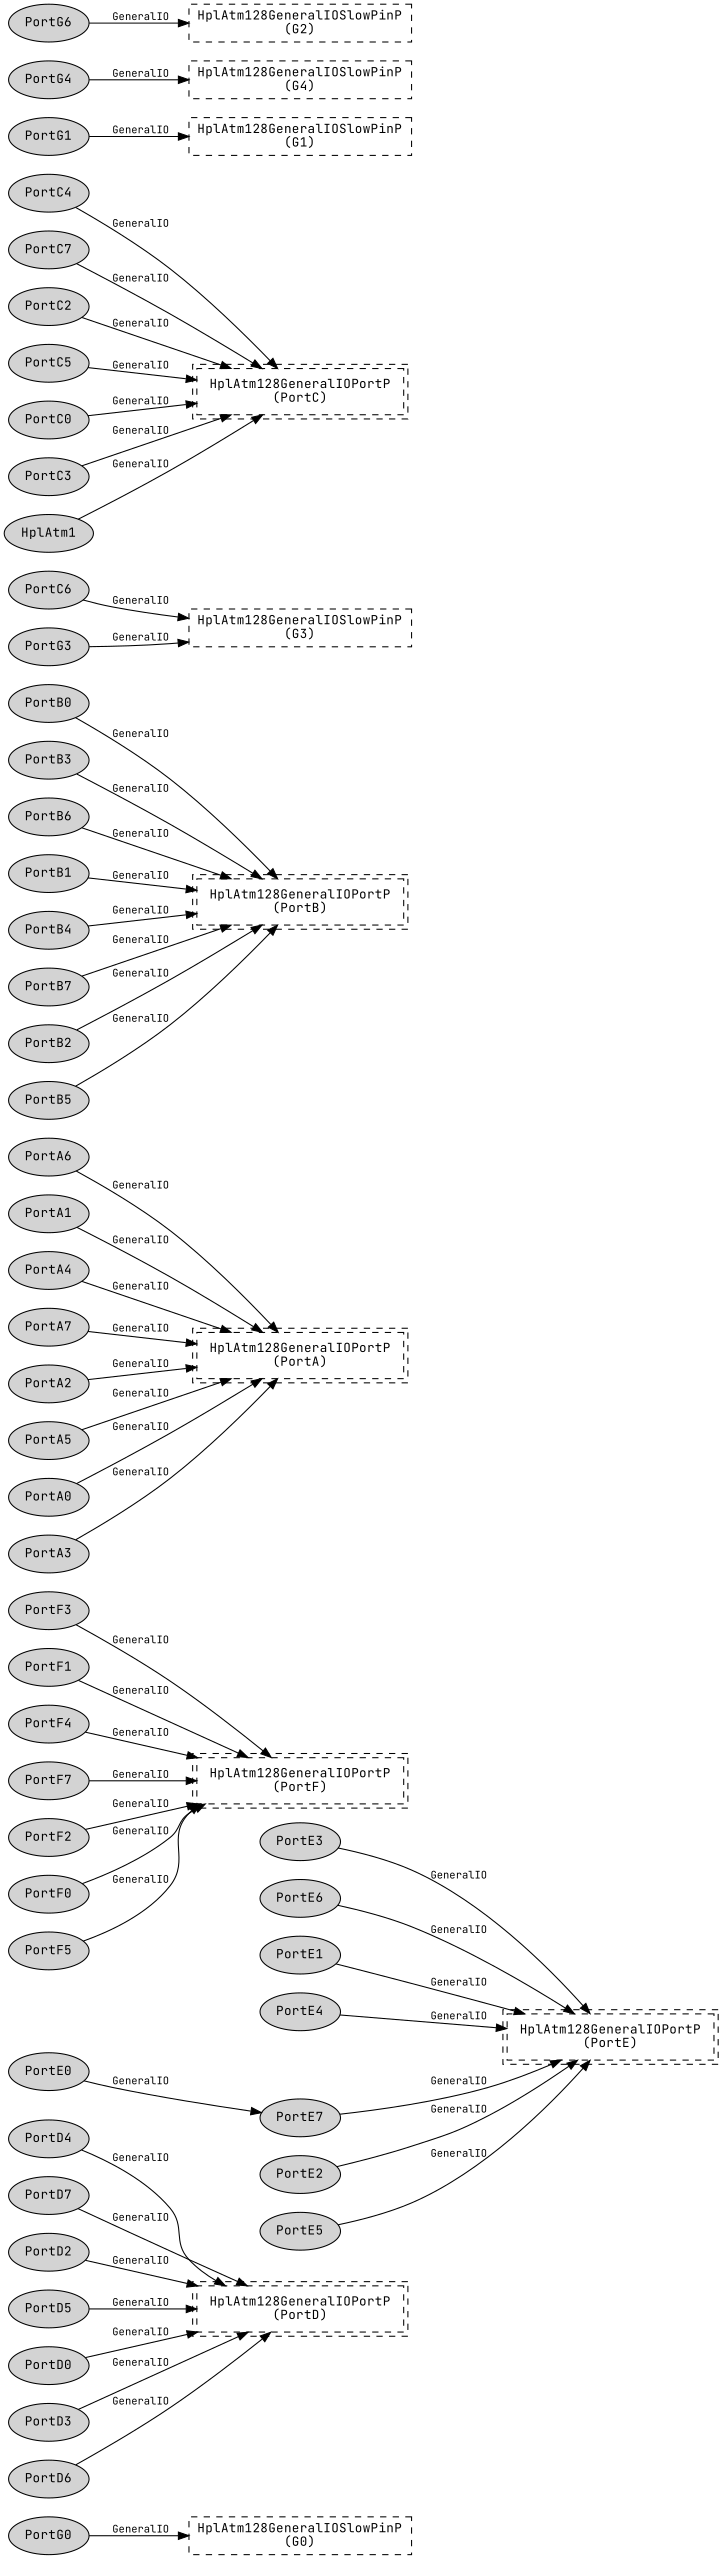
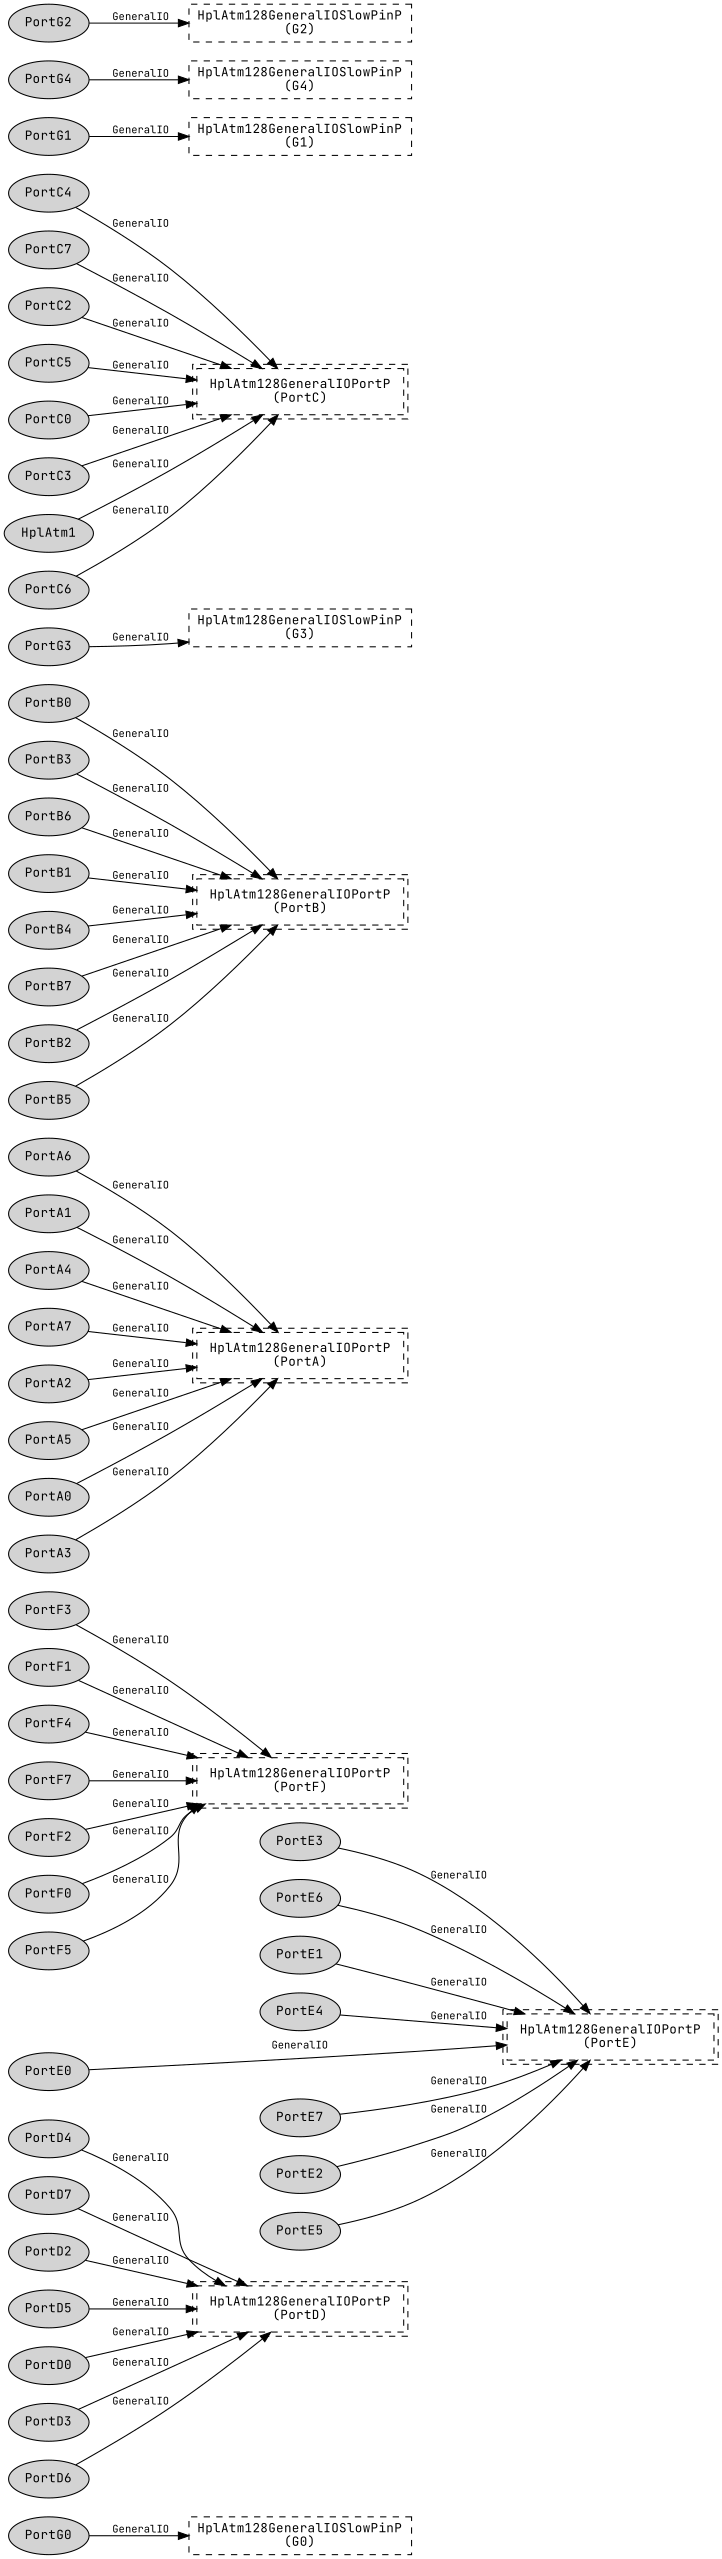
  digraph {
    fontname="JetBrains Mono"
    rankdir=LR
    node [fontname="JetBrains Mono" fontsize=12 shape=ellipse style=filled]
    edge [fontname="JetBrains Mono" fontsize=10]
    n1 [label=PortG0]
    n2 [label="HplAtm128GeneralIOSlowPinP\n(G0)" shape=box style=dashed]
    n3 [label="HplAtm128GeneralIOPortP\n(PortD)" peripheries=2 shape=box style=dashed]
    n4 [label=PortE3]
    n5 [label="HplAtm128GeneralIOPortP\n(PortE)" peripheries=2 shape=box style=dashed]
    n6 [label=PortF3]
    n7 [label="HplAtm128GeneralIOPortP\n(PortF)" peripheries=2 shape=box style=dashed]
    n8 [label=PortA6]
    n9 [label="HplAtm128GeneralIOPortP\n(PortA)" peripheries=2 shape=box style=dashed]
    n10 [label=PortF1]
    n11 [label=PortB0]
    n12 [label="HplAtm128GeneralIOPortP\n(PortB)" peripheries=2 shape=box style=dashed]
    n13 [label=PortC2]
    n14 [label="HplAtm128GeneralIOPortP\n(PortC)" peripheries=2 shape=box style=dashed]
    n15 [label=PortD4]
    n16 [label=PortE6]
    n17 [label=PortA1]
    n18 [label=PortB3]
    n19 [label=PortC5]
    n20 [label=PortD7]
    n21 [label=PortG3]
    n22 [label="HplAtm128GeneralIOSlowPinP\n(G3)" shape=box style=dashed]
    n23 [label=PortE1]
    n24 [label=PortA4]
    n25 [label=PortB6]
    n26 [label=PortG1]
    n27 [label="HplAtm128GeneralIOSlowPinP\n(G1)" shape=box style=dashed]
    n28 [label=PortC0]
    n29 [label=PortD2]
    n30 [label=PortE4]
    n31 [label=PortF4]
    n32 [label=PortA7]
    n33 [label=PortB1]
    n34 [label=PortC3]
    n35 [label=PortD5]
    n36 [label=PortE7]
    n37 [label=PortA2]
    n38 [label=PortB4]
    n39 [label=PortC6]
    n40 [label=PortF7]
    n41 [label=PortD0]
    n42 [label=PortE2]
    n43 [label=PortF2]
    n44 [label=PortG4]
    n45 [label="HplAtm128GeneralIOSlowPinP\n(G4)" shape=box style=dashed]
    n46 [label=PortA5]
    n47 [label=PortB7]
    n48 [label=PortF0]
    n49 [label=HplAtm1]
    n50 [label=PortD3]
    n51 [label=PortE5]
    n52 [label=PortF5]
    n53 [label=PortA0]
    n54 [label=PortB2]
    n55 [label=PortC4]
    n56 [label=PortD6]
-   n57 [label=PortG6]
+   n57 [label=PortG2]
    n58 [label="HplAtm128GeneralIOSlowPinP\n(G2)" shape=box style=dashed]
    n59 [label=PortE0]
    n60 [label=PortC7]
    n61 [label=PortA3]
    n62 [label=PortB5]
    n1 -> n2 [label=GeneralIO]
    n4 -> n5 [label=GeneralIO]
    n6 -> n7 [label=GeneralIO]
    n8 -> n9 [label=GeneralIO]
    n10 -> n7 [label=GeneralIO]
    n11 -> n12 [label=GeneralIO]
    n13 -> n14 [label=GeneralIO]
    n15 -> n3 [label=GeneralIO]
    n16 -> n5 [label=GeneralIO]
    n17 -> n9 [label=GeneralIO]
    n18 -> n12 [label=GeneralIO]
    n19 -> n14 [label=GeneralIO]
    n20 -> n3 [label=GeneralIO]
    n21 -> n22 [label=GeneralIO]
    n23 -> n5 [label=GeneralIO]
    n24 -> n9 [label=GeneralIO]
    n25 -> n12 [label=GeneralIO]
    n26 -> n27 [label=GeneralIO]
    n28 -> n14 [label=GeneralIO]
    n29 -> n3 [label=GeneralIO]
    n30 -> n5 [label=GeneralIO]
    n31 -> n7 [label=GeneralIO]
    n32 -> n9 [label=GeneralIO]
    n33 -> n12 [label=GeneralIO]
    n34 -> n14 [label=GeneralIO]
    n35 -> n3 [label=GeneralIO]
    n36 -> n5 [label=GeneralIO]
    n37 -> n9 [label=GeneralIO]
    n38 -> n12 [label=GeneralIO]
-   n39 -> n22 [label=GeneralIO]
+   n39 -> n14 [label=GeneralIO]
    n40 -> n7 [label=GeneralIO]
    n41 -> n3 [label=GeneralIO]
    n42 -> n5 [label=GeneralIO]
    n43 -> n7 [label=GeneralIO]
    n44 -> n45 [label=GeneralIO]
    n46 -> n9 [label=GeneralIO]
    n47 -> n12 [label=GeneralIO]
    n48 -> n7 [label=GeneralIO]
    n49 -> n14 [label=GeneralIO]
    n50 -> n3 [label=GeneralIO]
    n51 -> n5 [label=GeneralIO]
    n52 -> n7 [label=GeneralIO]
    n53 -> n9 [label=GeneralIO]
    n54 -> n12 [label=GeneralIO]
    n55 -> n14 [label=GeneralIO]
    n56 -> n3 [label=GeneralIO]
    n57 -> n58 [label=GeneralIO]
-   n59 -> n36 [label=GeneralIO]
+   n59 -> n5 [label=GeneralIO]
    n60 -> n14 [label=GeneralIO]
    n61 -> n9 [label=GeneralIO]
    n62 -> n12 [label=GeneralIO]
  }
